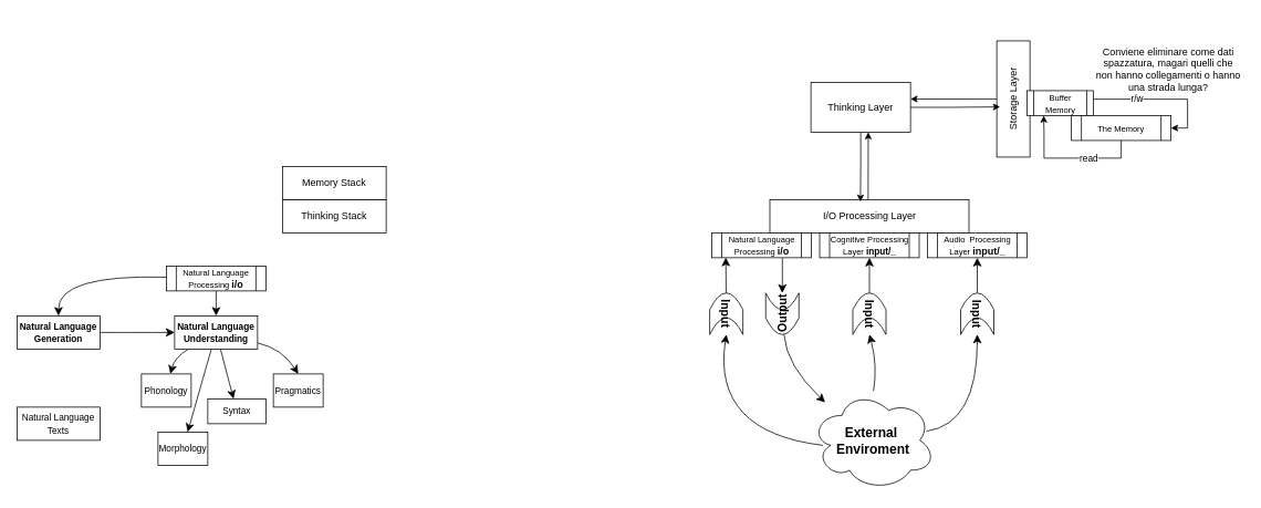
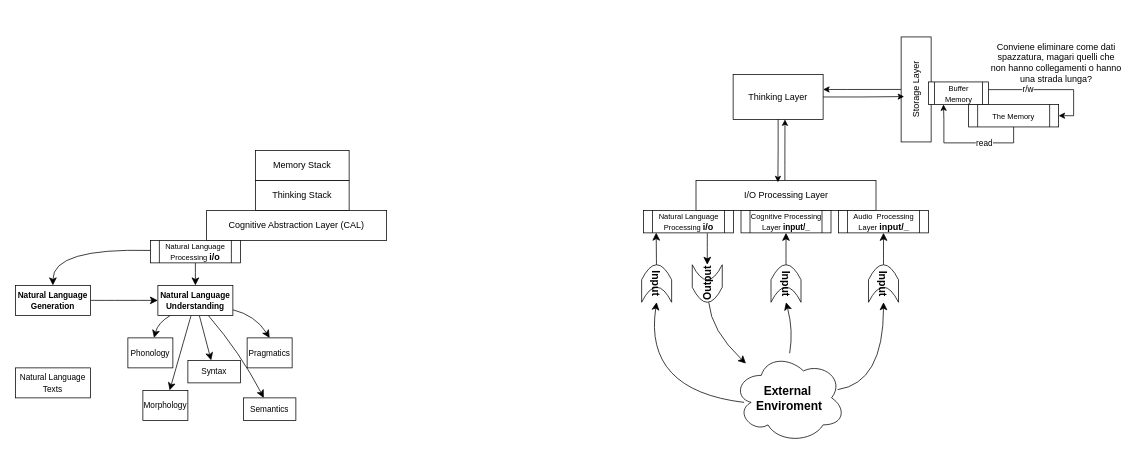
  <mxCell id="0" />
  <mxCell id="1" parent="0" />
+ <mxCell id="2" value="Cognitive Abstraction Layer (CAL)" style="rounded=0;whiteSpace=wrap;html=1;" parent="1" vertex="1"><mxGeometry x="275" y="280" width="240" height="40" as="geometry" /></mxCell>
  <mxCell id="3" style="edgeStyle=none;curved=1;rounded=0;orthogonalLoop=1;jettySize=auto;html=1;fontSize=12;startSize=8;endSize=8;" parent="1" source="5" target="13" edge="1"><mxGeometry relative="1" as="geometry" /></mxCell>
  <mxCell id="4" style="edgeStyle=none;curved=1;rounded=0;orthogonalLoop=1;jettySize=auto;html=1;fontSize=12;startSize=8;endSize=8;" parent="1" source="5" target="7" edge="1"><mxGeometry relative="1" as="geometry"><Array as="points"><mxPoint x="70" y="330" /></Array></mxGeometry></mxCell>
  <mxCell id="5" value="&lt;font style=&quot;&quot;&gt;&lt;span style=&quot;font-size: 10px;&quot;&gt;Natural Language Processing &lt;/span&gt;&lt;b style=&quot;&quot;&gt;&lt;font&gt;i/o&lt;/font&gt;&lt;/b&gt;&lt;/font&gt;" style="shape=process;whiteSpace=wrap;html=1;backgroundOutline=1;" parent="1" vertex="1"><mxGeometry x="200" y="320" width="120" height="30" as="geometry" /></mxCell>
  <mxCell id="6" style="edgeStyle=none;curved=1;rounded=0;orthogonalLoop=1;jettySize=auto;html=1;fontSize=12;startSize=8;endSize=8;" parent="1" source="7" target="13" edge="1"><mxGeometry relative="1" as="geometry" /></mxCell>
  <mxCell id="7" value="&lt;font style=&quot;font-size: 11px;&quot;&gt;&lt;b&gt;Natural Language Generation&lt;/b&gt;&lt;/font&gt;" style="rounded=0;whiteSpace=wrap;html=1;" parent="1" vertex="1"><mxGeometry x="20" y="380" width="100" height="40" as="geometry" /></mxCell>
  <mxCell id="8" style="edgeStyle=none;curved=1;rounded=0;orthogonalLoop=1;jettySize=auto;html=1;fontSize=12;startSize=8;endSize=8;" parent="1" source="13" target="17" edge="1"><mxGeometry relative="1" as="geometry" /></mxCell>
  <mxCell id="9" style="edgeStyle=none;curved=1;rounded=0;orthogonalLoop=1;jettySize=auto;html=1;fontSize=12;startSize=8;endSize=8;" parent="1" source="13" target="15" edge="1"><mxGeometry relative="1" as="geometry"><Array as="points"><mxPoint x="210" y="430" /></Array></mxGeometry></mxCell>
  <mxCell id="10" style="edgeStyle=none;curved=1;rounded=0;orthogonalLoop=1;jettySize=auto;html=1;entryX=0.5;entryY=0;entryDx=0;entryDy=0;fontSize=12;startSize=8;endSize=8;" parent="1" source="13" target="18" edge="1"><mxGeometry relative="1" as="geometry"><Array as="points"><mxPoint x="340" y="420" /></Array></mxGeometry></mxCell>
  <mxCell id="11" style="edgeStyle=none;curved=1;rounded=0;orthogonalLoop=1;jettySize=auto;html=1;fontSize=12;startSize=8;endSize=8;" parent="1" source="13" target="16" edge="1"><mxGeometry relative="1" as="geometry" /></mxCell>
+ <mxCell id="12" style="edgeStyle=none;curved=1;rounded=0;orthogonalLoop=1;jettySize=auto;html=1;fontSize=12;startSize=8;endSize=8;" parent="1" source="13" target="19" edge="1"><mxGeometry relative="1" as="geometry"><Array as="points"><mxPoint x="320" y="470" /></Array></mxGeometry></mxCell>
  <mxCell id="13" value="&lt;font style=&quot;font-size: 11px;&quot;&gt;&lt;b&gt;Natural Language Understanding&lt;/b&gt;&lt;/font&gt;" style="rounded=0;whiteSpace=wrap;html=1;" parent="1" vertex="1"><mxGeometry x="210" y="380" width="100" height="40" as="geometry" /></mxCell>
  <mxCell id="14" value="&lt;font style=&quot;font-size: 11px;&quot;&gt;Natural Language Texts&lt;/font&gt;" style="rounded=0;whiteSpace=wrap;html=1;" parent="1" vertex="1"><mxGeometry x="20" y="490" width="100" height="40" as="geometry" /></mxCell>
  <mxCell id="15" value="&lt;font style=&quot;font-size: 11px;&quot;&gt;Phonology&lt;/font&gt;" style="rounded=0;whiteSpace=wrap;html=1;" parent="1" vertex="1"><mxGeometry x="170" y="450" width="60" height="40" as="geometry" /></mxCell>
  <mxCell id="16" value="&lt;font style=&quot;font-size: 11px;&quot;&gt;Morphology&lt;/font&gt;" style="rounded=0;whiteSpace=wrap;html=1;" parent="1" vertex="1"><mxGeometry x="190" y="520" width="60" height="40" as="geometry" /></mxCell>
  <mxCell id="17" value="&lt;font style=&quot;font-size: 11px;&quot;&gt;Syntax&lt;/font&gt;" style="rounded=0;whiteSpace=wrap;html=1;" parent="1" vertex="1"><mxGeometry x="250" y="480" width="70" height="30" as="geometry" /></mxCell>
  <mxCell id="18" value="&lt;font style=&quot;font-size: 11px;&quot;&gt;Pragmatics&lt;/font&gt;" style="rounded=0;whiteSpace=wrap;html=1;" parent="1" vertex="1"><mxGeometry x="329" y="450" width="60" height="40" as="geometry" /></mxCell>
+ <mxCell id="19" value="&lt;font style=&quot;font-size: 11px;&quot;&gt;Semantics&lt;/font&gt;" style="rounded=0;whiteSpace=wrap;html=1;" parent="1" vertex="1"><mxGeometry x="324" y="530" width="70" height="30" as="geometry" /></mxCell>
  <mxCell id="20" value="Thinking Stack" style="rounded=0;whiteSpace=wrap;html=1;" parent="1" vertex="1"><mxGeometry x="340" y="240" width="125" height="40" as="geometry" /></mxCell>
  <mxCell id="21" value="Memory Stack" style="rounded=0;whiteSpace=wrap;html=1;" parent="1" vertex="1"><mxGeometry x="340" y="200" width="125" height="40" as="geometry" /></mxCell>
  <mxCell id="22" value="I/O Processing Layer" style="rounded=0;whiteSpace=wrap;html=1;" parent="1" vertex="1"><mxGeometry x="927.5" y="240" width="240" height="40" as="geometry" /></mxCell>
  <mxCell id="23" style="edgeStyle=none;curved=1;rounded=0;orthogonalLoop=1;jettySize=auto;html=1;fontSize=12;startSize=8;endSize=8;exitX=0.709;exitY=1.014;exitDx=0;exitDy=0;exitPerimeter=0;" parent="1" source="24" target="29" edge="1"><mxGeometry relative="1" as="geometry" /></mxCell>
  <mxCell id="24" value="&lt;font style=&quot;&quot;&gt;&lt;span style=&quot;font-size: 10px;&quot;&gt;Natural Language Processing &lt;/span&gt;&lt;b style=&quot;&quot;&gt;&lt;font&gt;i/o&lt;/font&gt;&lt;/b&gt;&lt;/font&gt;" style="shape=process;whiteSpace=wrap;html=1;backgroundOutline=1;" parent="1" vertex="1"><mxGeometry x="857.5" y="280" width="120" height="30" as="geometry" /></mxCell>
  <mxCell id="25" value="&lt;font style=&quot;&quot;&gt;&lt;span style=&quot;font-size: 10px;&quot;&gt;Cognitive Processing Layer &lt;/span&gt;&lt;b style=&quot;&quot;&gt;&lt;font style=&quot;font-size: 11px;&quot;&gt;input/_&lt;/font&gt;&lt;/b&gt;&lt;/font&gt;" style="shape=process;whiteSpace=wrap;html=1;backgroundOutline=1;" parent="1" vertex="1"><mxGeometry x="987.5" y="280" width="120" height="30" as="geometry" /></mxCell>
  <mxCell id="26" value="&lt;span style=&quot;font-size: 10px;&quot;&gt;Audio&amp;nbsp; Processing Layer &lt;/span&gt;&lt;b style=&quot;&quot;&gt;&lt;font&gt;input/_&lt;/font&gt;&lt;/b&gt;" style="shape=process;whiteSpace=wrap;html=1;backgroundOutline=1;" parent="1" vertex="1"><mxGeometry x="1117.5" y="280" width="120" height="30" as="geometry" /></mxCell>
  <mxCell id="27" value="&lt;span style=&quot;background-color: transparent; color: light-dark(rgb(0, 0, 0), rgb(255, 255, 255));&quot;&gt;&lt;font style=&quot;font-size: 14px;&quot;&gt;&lt;b&gt;Input&lt;/b&gt;&lt;/font&gt;&lt;/span&gt;" style="shape=dataStorage;whiteSpace=wrap;html=1;fixedSize=1;rotation=90;align=center;" parent="1" vertex="1"><mxGeometry x="850" y="357.5" width="50" height="40" as="geometry" /></mxCell>
  <mxCell id="28" style="edgeStyle=none;curved=1;rounded=0;orthogonalLoop=1;jettySize=auto;html=1;fontSize=12;startSize=8;endSize=8;" parent="1" source="29" edge="1"><mxGeometry relative="1" as="geometry"><Array as="points"><mxPoint x="947.5" y="440" /></Array><mxPoint x="994.111" y="484.158" as="targetPoint" /></mxGeometry></mxCell>
  <mxCell id="29" value="&lt;span style=&quot;font-size: 14px;&quot;&gt;&lt;b&gt;Output&lt;/b&gt;&lt;/span&gt;" style="shape=dataStorage;whiteSpace=wrap;html=1;fixedSize=1;rotation=-90;align=center;" parent="1" vertex="1"><mxGeometry x="917.5" y="357.5" width="50" height="40" as="geometry" /></mxCell>
  <mxCell id="30" style="edgeStyle=none;curved=1;rounded=0;orthogonalLoop=1;jettySize=auto;html=1;entryX=0.141;entryY=0.991;entryDx=0;entryDy=0;entryPerimeter=0;fontSize=12;startSize=8;endSize=8;" parent="1" source="27" target="24" edge="1"><mxGeometry relative="1" as="geometry" /></mxCell>
  <mxCell id="31" style="edgeStyle=none;curved=1;rounded=0;orthogonalLoop=1;jettySize=auto;html=1;fontSize=12;startSize=8;endSize=8;" parent="1" source="32" target="25" edge="1"><mxGeometry relative="1" as="geometry" /></mxCell>
  <mxCell id="32" value="&lt;span style=&quot;background-color: transparent; color: light-dark(rgb(0, 0, 0), rgb(255, 255, 255));&quot;&gt;&lt;font style=&quot;font-size: 14px;&quot;&gt;&lt;b&gt;Input&lt;/b&gt;&lt;/font&gt;&lt;/span&gt;" style="shape=dataStorage;whiteSpace=wrap;html=1;fixedSize=1;rotation=90;align=center;" parent="1" vertex="1"><mxGeometry x="1022.5" y="357.5" width="50" height="40" as="geometry" /></mxCell>
  <mxCell id="33" style="edgeStyle=none;curved=1;rounded=0;orthogonalLoop=1;jettySize=auto;html=1;fontSize=12;startSize=8;endSize=8;" parent="1" source="34" target="26" edge="1"><mxGeometry relative="1" as="geometry" /></mxCell>
  <mxCell id="34" value="&lt;span style=&quot;background-color: transparent; color: light-dark(rgb(0, 0, 0), rgb(255, 255, 255));&quot;&gt;&lt;font style=&quot;font-size: 14px;&quot;&gt;&lt;b&gt;Input&lt;/b&gt;&lt;/font&gt;&lt;/span&gt;" style="shape=dataStorage;whiteSpace=wrap;html=1;fixedSize=1;rotation=90;align=center;" parent="1" vertex="1"><mxGeometry x="1152.5" y="357.5" width="50" height="40" as="geometry" /></mxCell>
  <mxCell id="35" style="edgeStyle=none;curved=1;rounded=0;orthogonalLoop=1;jettySize=auto;html=1;entryX=1;entryY=0.5;entryDx=0;entryDy=0;fontSize=12;startSize=8;endSize=8;exitX=0.16;exitY=0.55;exitDx=0;exitDy=0;exitPerimeter=0;" parent="1" target="27" edge="1"><mxGeometry relative="1" as="geometry"><Array as="points"><mxPoint x="857.5" y="520" /></Array><mxPoint x="991.5" y="536" as="sourcePoint" /></mxGeometry></mxCell>
  <mxCell id="36" style="edgeStyle=none;curved=1;rounded=0;orthogonalLoop=1;jettySize=auto;html=1;entryX=1;entryY=0.5;entryDx=0;entryDy=0;fontSize=12;startSize=8;endSize=8;" parent="1" target="32" edge="1"><mxGeometry relative="1" as="geometry"><Array as="points"><mxPoint x="1057.5" y="440" /></Array><mxPoint x="1052.412" y="470.526" as="sourcePoint" /></mxGeometry></mxCell>
  <mxCell id="37" style="edgeStyle=none;curved=1;rounded=0;orthogonalLoop=1;jettySize=auto;html=1;fontSize=12;startSize=8;endSize=8;" parent="1" target="34" edge="1"><mxGeometry relative="1" as="geometry"><Array as="points"><mxPoint x="1177.5" y="510" /></Array><mxPoint x="1116.246" y="519.075" as="sourcePoint" /></mxGeometry></mxCell>
  <mxCell id="38" value="&lt;font style=&quot;font-size: 16px;&quot;&gt;&lt;b&gt;External&amp;nbsp;&lt;/b&gt;&lt;/font&gt;&lt;div&gt;&lt;font style=&quot;font-size: 16px;&quot;&gt;&lt;b&gt;Enviroment&lt;/b&gt;&lt;/font&gt;&lt;/div&gt;" style="ellipse;shape=cloud;whiteSpace=wrap;html=1;" parent="1" vertex="1"><mxGeometry x="977" y="470" width="150" height="120" as="geometry" /></mxCell>
  <mxCell id="39" value="Thinking Layer" style="rounded=0;whiteSpace=wrap;html=1;" parent="1" vertex="1"><mxGeometry x="977" y="98.75" width="120" height="60" as="geometry" /></mxCell>
  <mxCell id="40" style="edgeStyle=orthogonalEdgeStyle;rounded=0;orthogonalLoop=1;jettySize=auto;html=1;entryX=0.576;entryY=1;entryDx=0;entryDy=0;entryPerimeter=0;" parent="1" source="22" target="39" edge="1"><mxGeometry relative="1" as="geometry"><Array as="points"><mxPoint x="1046" y="220" /><mxPoint x="1046" y="220" /></Array></mxGeometry></mxCell>
  <mxCell id="41" style="edgeStyle=orthogonalEdgeStyle;rounded=0;orthogonalLoop=1;jettySize=auto;html=1;entryX=0.455;entryY=0.063;entryDx=0;entryDy=0;entryPerimeter=0;" parent="1" source="39" target="22" edge="1"><mxGeometry relative="1" as="geometry" /></mxCell>
  <mxCell id="42" style="edgeStyle=orthogonalEdgeStyle;rounded=0;orthogonalLoop=1;jettySize=auto;html=1;" parent="1" source="43" target="39" edge="1"><mxGeometry relative="1" as="geometry"><Array as="points"><mxPoint x="1130" y="119" /><mxPoint x="1130" y="119" /></Array></mxGeometry></mxCell>
  <mxCell id="43" value="Storage Layer" style="rounded=0;whiteSpace=wrap;html=1;rotation=-90;" parent="1" vertex="1"><mxGeometry x="1151" y="98.75" width="140" height="40" as="geometry" /></mxCell>
  <mxCell id="44" style="edgeStyle=orthogonalEdgeStyle;rounded=0;orthogonalLoop=1;jettySize=auto;html=1;entryX=1;entryY=0.5;entryDx=0;entryDy=0;" parent="1" source="46" target="50" edge="1"><mxGeometry relative="1" as="geometry"><Array as="points"><mxPoint x="1431" y="119" /><mxPoint x="1431" y="154" /></Array></mxGeometry></mxCell>
  <mxCell id="45" value="r/w" style="edgeLabel;html=1;align=center;verticalAlign=middle;resizable=0;points=[];" parent="44" vertex="1" connectable="0"><mxGeometry x="-0.386" y="2" relative="1" as="geometry"><mxPoint y="1" as="offset" /></mxGeometry></mxCell>
  <mxCell id="46" value="&lt;span style=&quot;font-size: 10px;&quot;&gt;Buffer Memory&lt;/span&gt;" style="shape=process;whiteSpace=wrap;html=1;backgroundOutline=1;" parent="1" vertex="1"><mxGeometry x="1237.5" y="108.75" width="80" height="30" as="geometry" /></mxCell>
  <mxCell id="47" style="edgeStyle=orthogonalEdgeStyle;rounded=0;orthogonalLoop=1;jettySize=auto;html=1;entryX=0.432;entryY=0.1;entryDx=0;entryDy=0;entryPerimeter=0;" parent="1" source="39" target="43" edge="1"><mxGeometry relative="1" as="geometry" /></mxCell>
  <mxCell id="48" style="edgeStyle=orthogonalEdgeStyle;rounded=0;orthogonalLoop=1;jettySize=auto;html=1;entryX=0.25;entryY=1;entryDx=0;entryDy=0;" parent="1" source="50" target="46" edge="1"><mxGeometry relative="1" as="geometry"><Array as="points"><mxPoint x="1351" y="190" /><mxPoint x="1258" y="190" /><mxPoint x="1258" y="159" /></Array></mxGeometry></mxCell>
  <mxCell id="49" value="read" style="edgeLabel;html=1;align=center;verticalAlign=middle;resizable=0;points=[];" parent="48" vertex="1" connectable="0"><mxGeometry x="-0.268" y="-1" relative="1" as="geometry"><mxPoint as="offset" /></mxGeometry></mxCell>
  <mxCell id="50" value="&lt;span style=&quot;font-size: 10px;&quot;&gt;The Memory&lt;/span&gt;" style="shape=process;whiteSpace=wrap;html=1;backgroundOutline=1;" parent="1" vertex="1"><mxGeometry x="1291" y="138.75" width="120" height="30" as="geometry" /></mxCell>
  <mxCell id="51" value="Conviene eliminare come dati spazzatura, magari quelli che non hanno collegamenti o hanno una strada lunga?" style="text;html=1;align=center;verticalAlign=middle;whiteSpace=wrap;rounded=0;" parent="1" vertex="1"><mxGeometry x="1317.5" y="20" width="180" height="125" as="geometry" /></mxCell>
